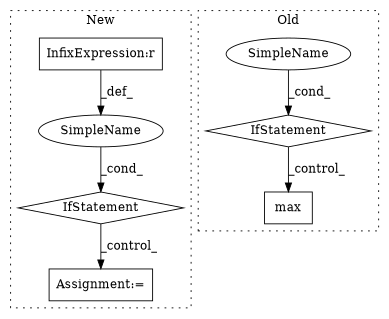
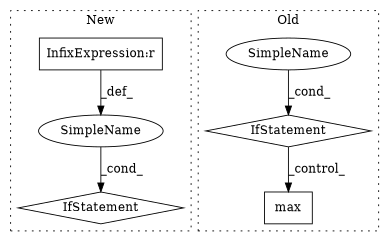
  digraph {
    node [a=25 shape=box]
    n1 [l="4,2" label=IfStatement s="789,803" shape=diamond]
-   n2 [a=7 l=21 label="Assignment:=" s=997]
    n3 [a=42 label=SimpleName shape=ellipse]
    n4 [a=27 l=4 label="InfixExpression:r" s=798]
    n5 [a=32 l=5 label=max s=860]
    n6 [l="4,2" label=IfStatement s="700,747" shape=diamond]
    n7 [a=42 label=SimpleName shape=ellipse]
    subgraph cluster_1 {
      label=New
      style=dotted
      n1
-     n2
      n3
      n4
    }
    subgraph cluster_2 {
      label=Old
      style=dotted
      n5
      n6
      n7
    }
-   n1 -> n2 [label=_control_]
    n3 -> n1 [label=_cond_]
    n4 -> n3 [label=_def_]
    n6 -> n5 [label=_control_]
    n7 -> n6 [label=_cond_]
  }
